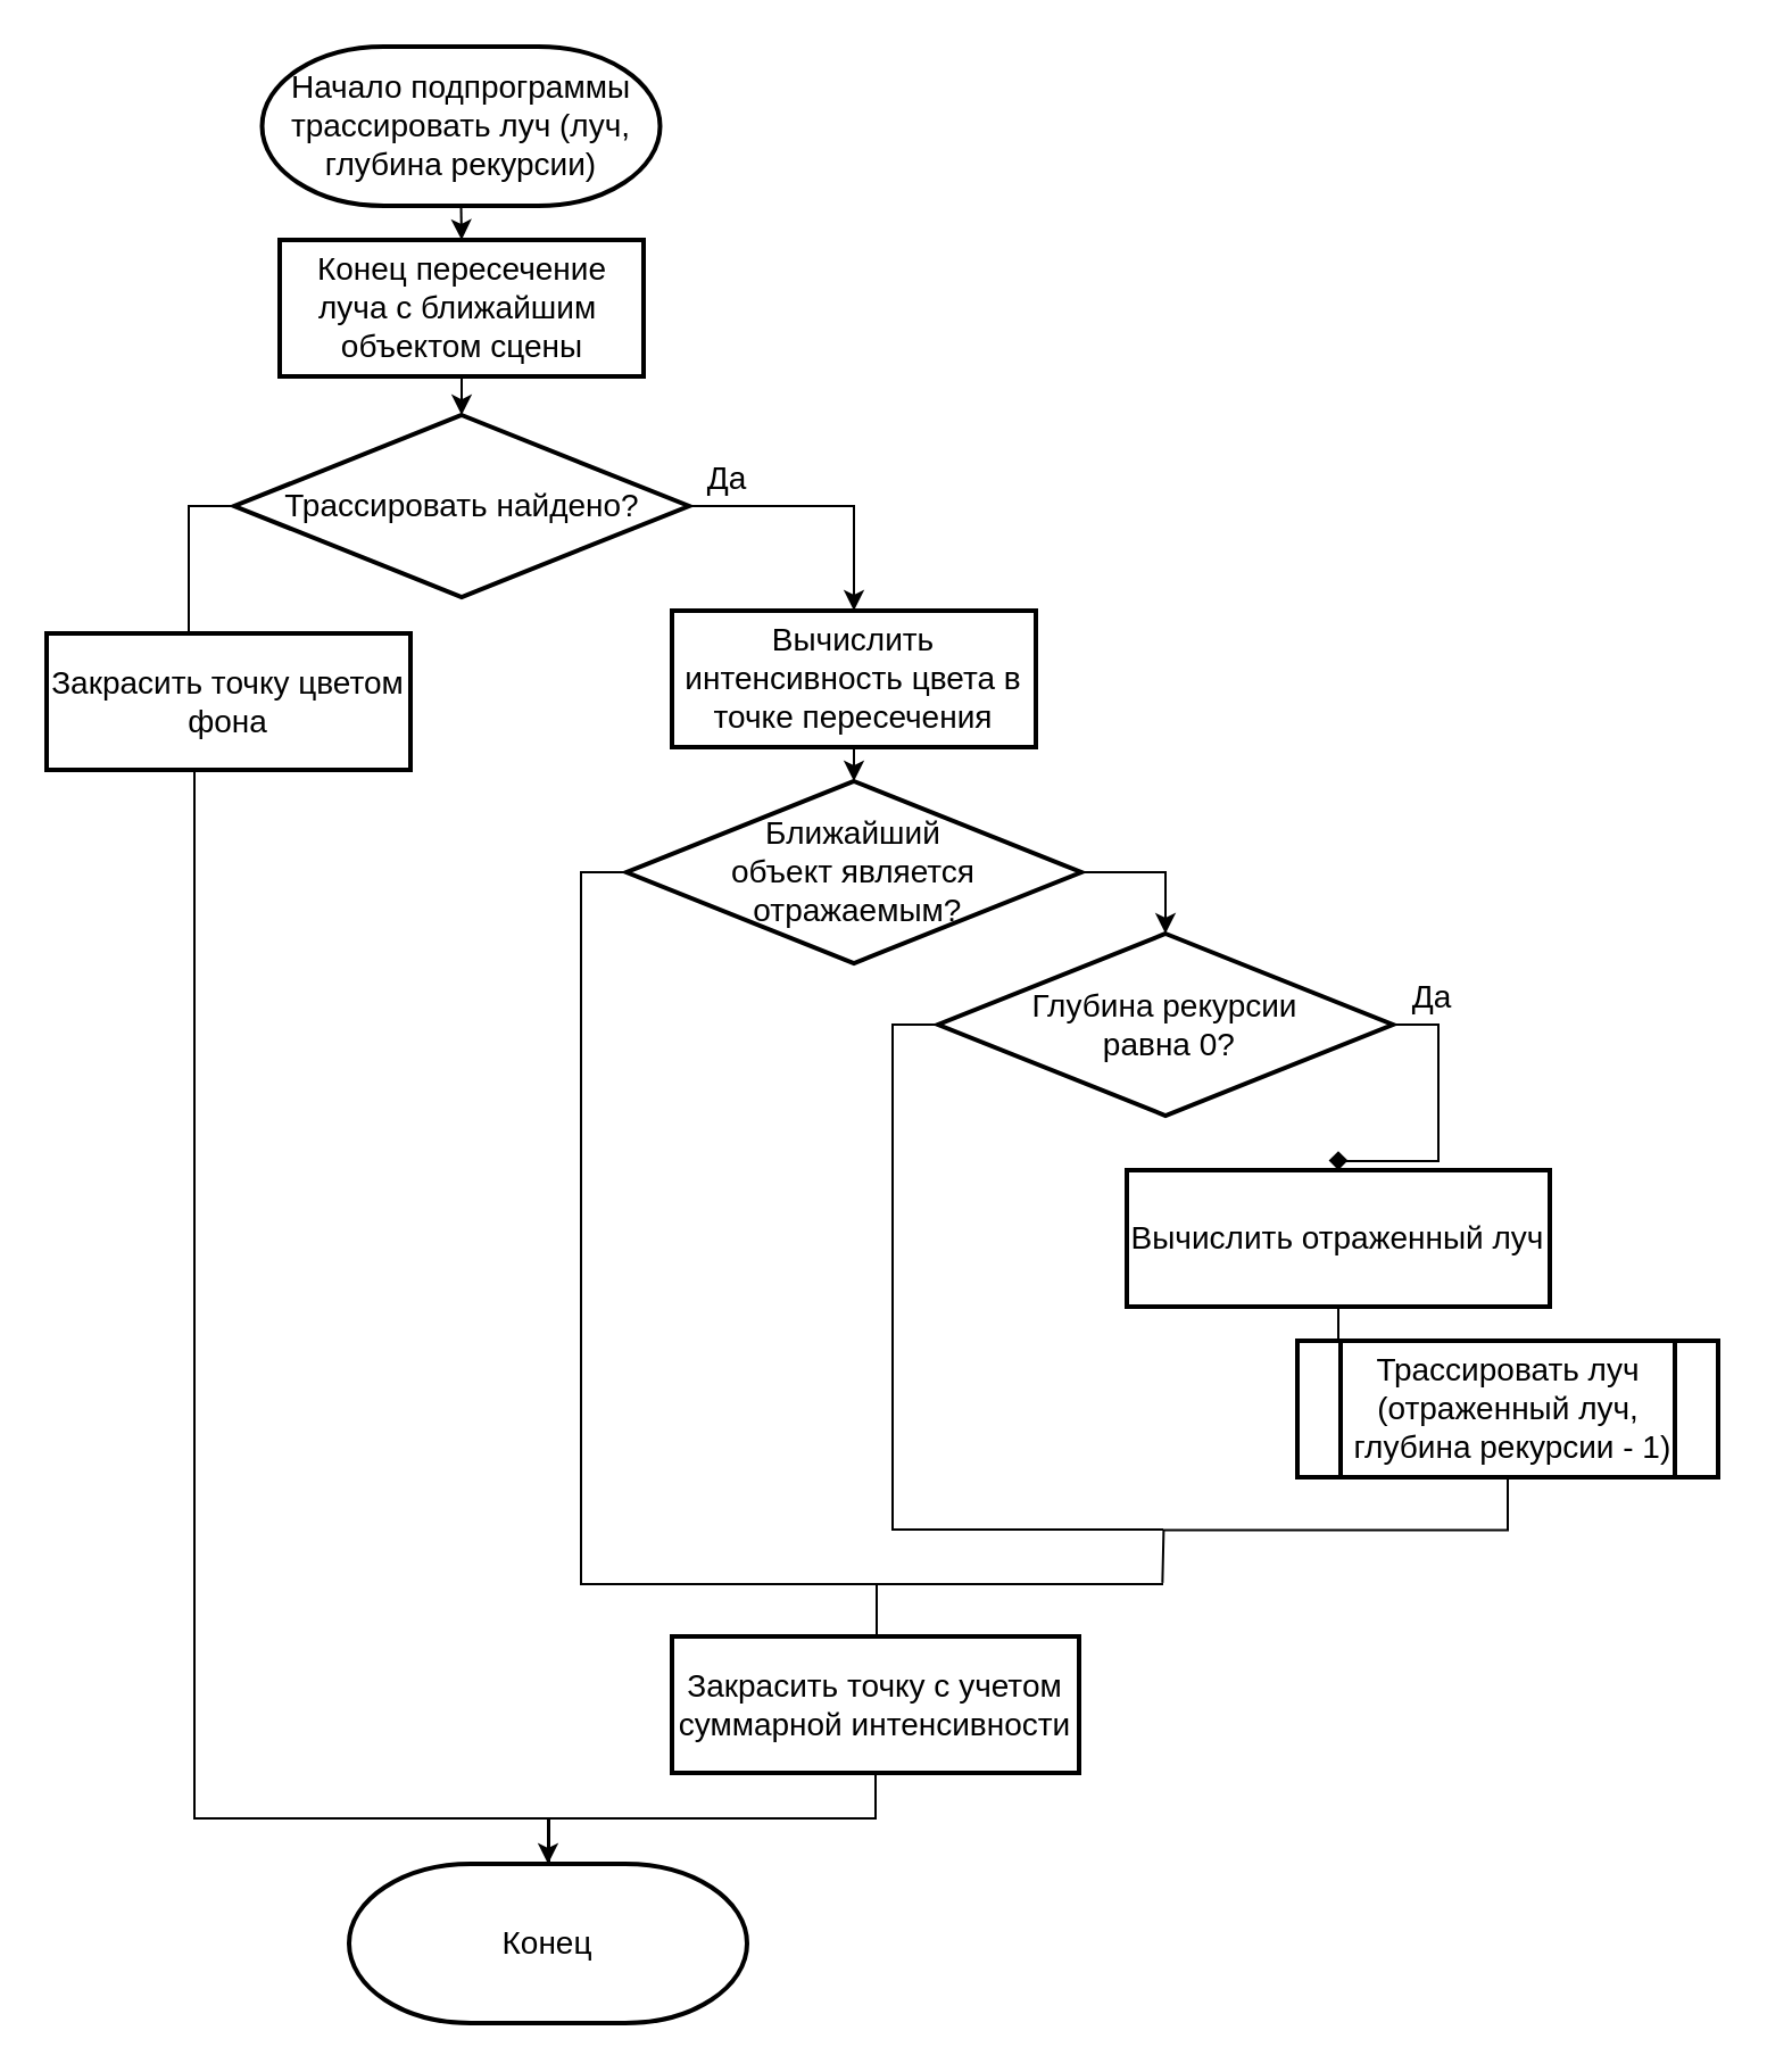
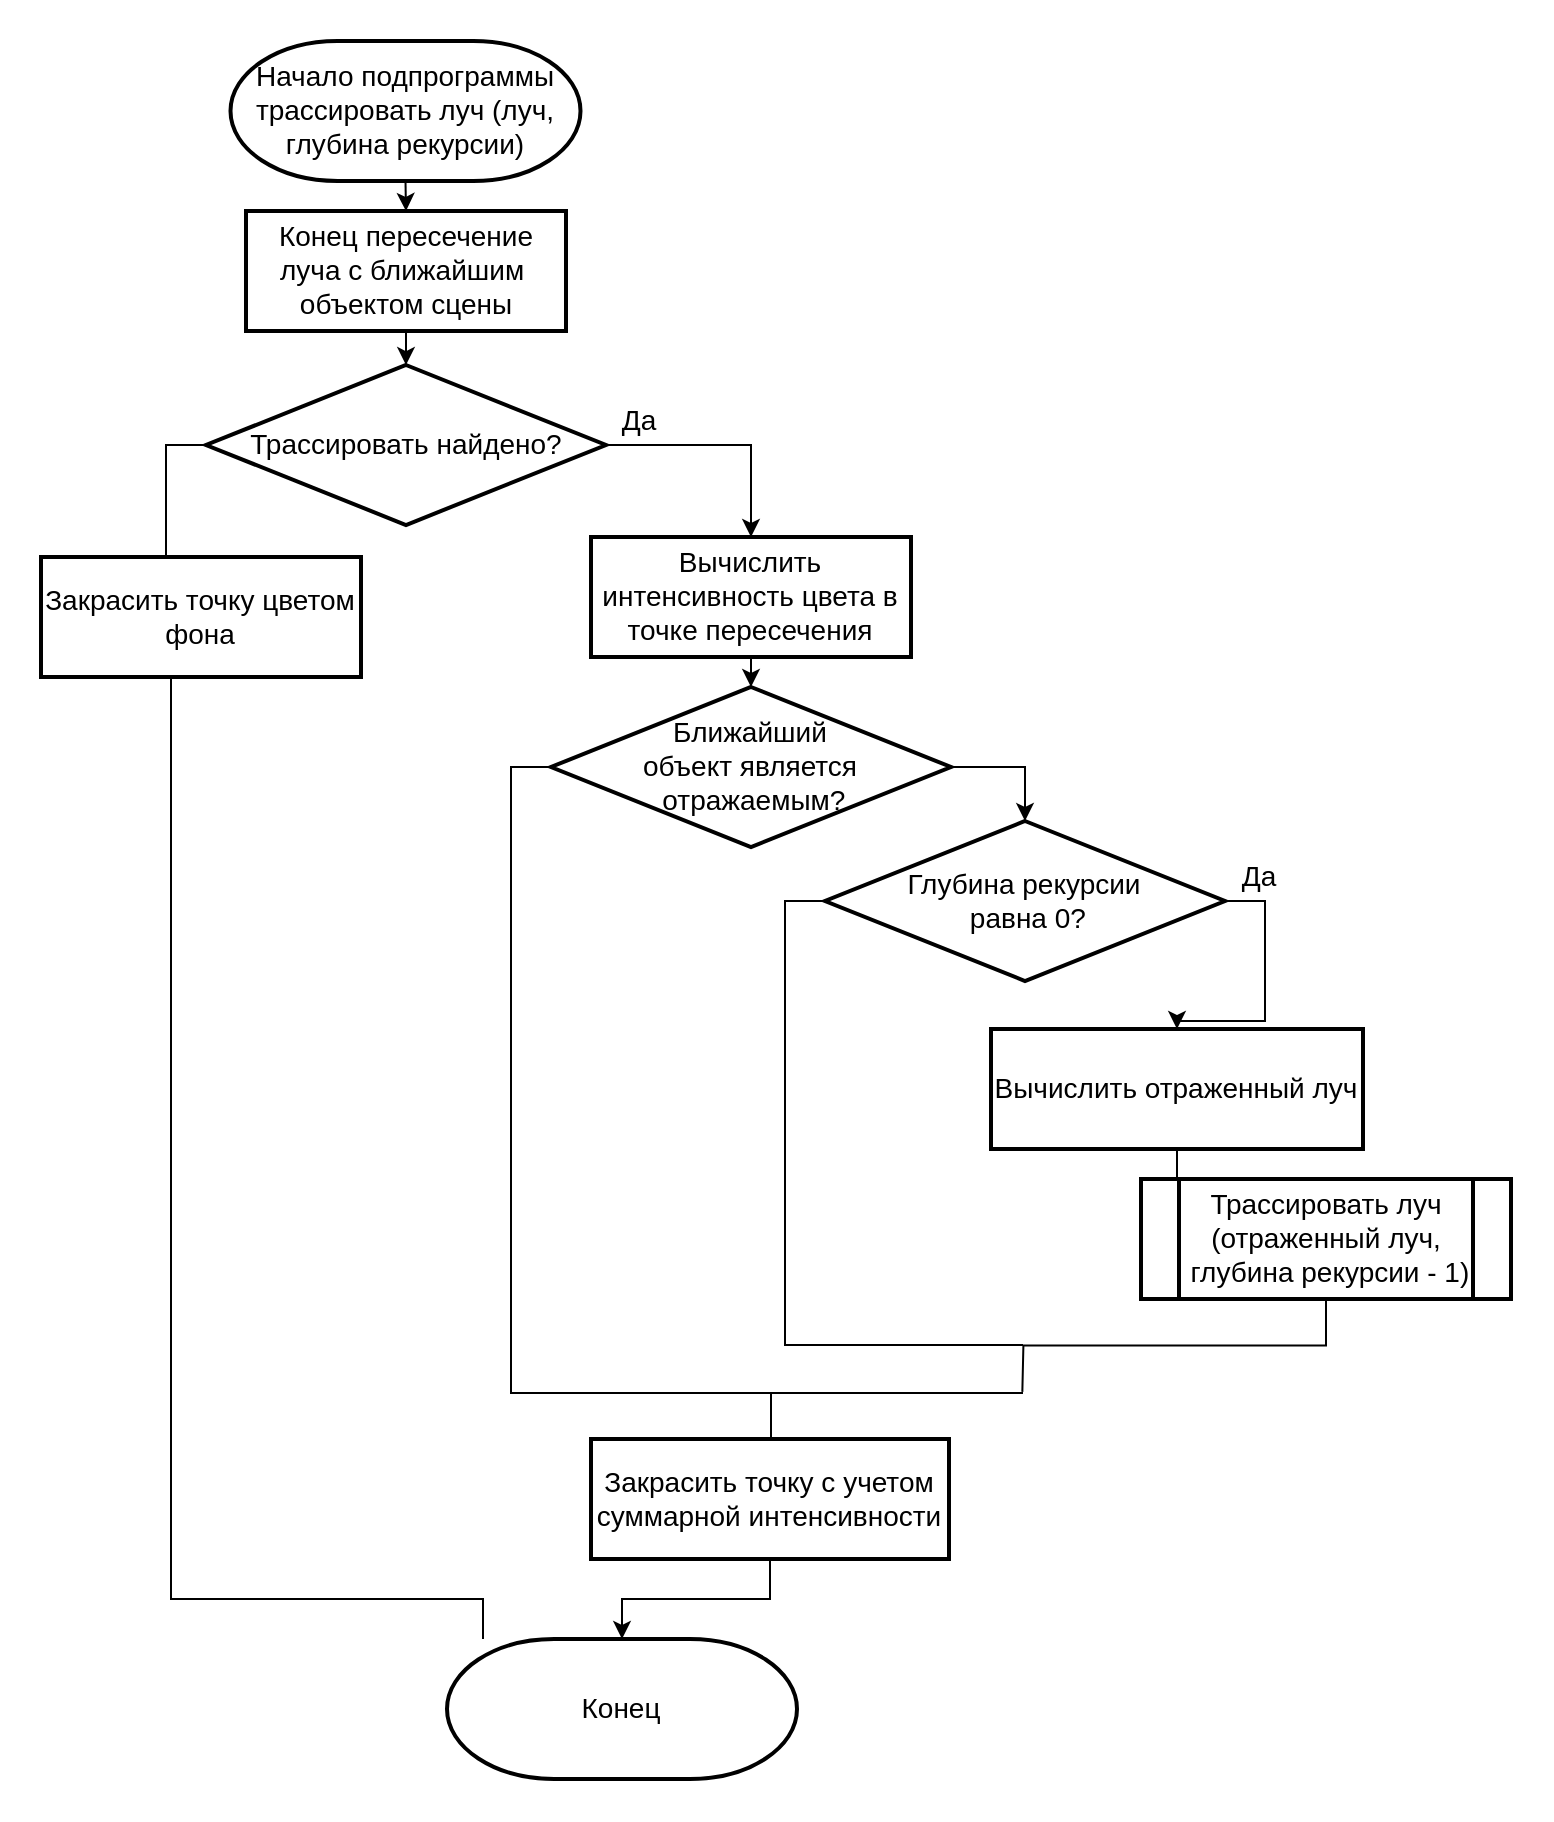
  <mxCell id="0" />
  <mxCell id="1" parent="0" />
  <mxCell id="2" style="edgeStyle=orthogonalEdgeStyle;rounded=0;orthogonalLoop=1;jettySize=auto;html=1;exitX=0.5;exitY=1;exitDx=0;exitDy=0;exitPerimeter=0;entryX=0.5;entryY=0;entryDx=0;entryDy=0;endArrow=classic;endFill=1;" parent="1" source="3" target="5" edge="1"><mxGeometry relative="1" as="geometry" /></mxCell>
  <mxCell id="3" value="&lt;span style=&quot;font-size: 14px&quot;&gt;Начало подпрограммы трассировать луч (луч, глубина рекурсии)&lt;/span&gt;" style="strokeWidth=2;html=1;shape=mxgraph.flowchart.terminator;whiteSpace=wrap;" parent="1" vertex="1"><mxGeometry x="114.75" y="20" width="175" height="70" as="geometry" /></mxCell>
  <mxCell id="4" style="edgeStyle=orthogonalEdgeStyle;rounded=0;orthogonalLoop=1;jettySize=auto;html=1;exitX=0.5;exitY=1;exitDx=0;exitDy=0;entryX=0.5;entryY=0;entryDx=0;entryDy=0;endArrow=classic;endFill=1;" parent="1" source="5" target="9" edge="1"><mxGeometry relative="1" as="geometry" /></mxCell>
  <mxCell id="5" value="&lt;font style=&quot;font-size: 14px&quot;&gt;Конец пересечение луча с ближайшим&amp;nbsp;&lt;br&gt;объектом сцены&lt;br&gt;&lt;/font&gt;" style="whiteSpace=wrap;html=1;strokeWidth=2;" parent="1" vertex="1"><mxGeometry x="122.501" y="104.999" width="160" height="60" as="geometry" /></mxCell>
- <mxCell id="6" value="&lt;span style=&quot;font-size: 14px&quot;&gt;Конец&lt;/span&gt;" style="strokeWidth=2;html=1;shape=mxgraph.flowchart.terminator;whiteSpace=wrap;" parent="1" vertex="1"><mxGeometry x="153.001" y="818.999" width="175" height="70" as="geometry" /></mxCell>
+ <mxCell id="6" value="&lt;span style=&quot;font-size: 14px&quot;&gt;Конец&lt;/span&gt;" style="strokeWidth=2;html=1;shape=mxgraph.flowchart.terminator;whiteSpace=wrap;" parent="1" vertex="1"><mxGeometry x="223.001" y="818.999" width="175" height="70" as="geometry" /></mxCell>
  <mxCell id="7" style="edgeStyle=orthogonalEdgeStyle;rounded=0;orthogonalLoop=1;jettySize=auto;html=1;exitX=0;exitY=0.5;exitDx=0;exitDy=0;" parent="1" source="9" target="20" edge="1"><mxGeometry relative="1" as="geometry" /></mxCell>
  <mxCell id="8" style="edgeStyle=orthogonalEdgeStyle;rounded=0;orthogonalLoop=1;jettySize=auto;html=1;exitX=1;exitY=0.5;exitDx=0;exitDy=0;" parent="1" source="9" target="11" edge="1"><mxGeometry relative="1" as="geometry" /></mxCell>
  <mxCell id="9" value="&lt;font style=&quot;font-size: 14px&quot;&gt;Трассировать найдено?&lt;/font&gt;" style="rhombus;whiteSpace=wrap;html=1;strokeWidth=2;" parent="1" vertex="1"><mxGeometry x="102.502" y="182.003" width="200" height="80" as="geometry" /></mxCell>
  <mxCell id="10" style="edgeStyle=orthogonalEdgeStyle;rounded=0;orthogonalLoop=1;jettySize=auto;html=1;exitX=0.5;exitY=1;exitDx=0;exitDy=0;entryX=0.5;entryY=0;entryDx=0;entryDy=0;endArrow=classic;endFill=1;" parent="1" source="11" target="25" edge="1"><mxGeometry relative="1" as="geometry" /></mxCell>
  <mxCell id="11" value="&lt;font style=&quot;font-size: 14px&quot;&gt;Вычислить интенсивность цвета в точке пересечения&lt;br&gt;&lt;/font&gt;" style="whiteSpace=wrap;html=1;strokeWidth=2;" parent="1" vertex="1"><mxGeometry x="295.001" y="267.999" width="160" height="60" as="geometry" /></mxCell>
- <mxCell id="12" style="edgeStyle=orthogonalEdgeStyle;rounded=0;orthogonalLoop=1;jettySize=auto;html=1;exitX=1;exitY=0.5;exitDx=0;exitDy=0;entryX=0.5;entryY=0;entryDx=0;entryDy=0;endArrow=diamond;endFill=1;" parent="1" source="14" target="16" edge="1"><mxGeometry relative="1" as="geometry" /></mxCell>
+ <mxCell id="12" style="edgeStyle=orthogonalEdgeStyle;rounded=0;orthogonalLoop=1;jettySize=auto;html=1;exitX=1;exitY=0.5;exitDx=0;exitDy=0;entryX=0.5;entryY=0;entryDx=0;entryDy=0;endArrow=classic;endFill=1;" parent="1" source="14" target="16" edge="1"><mxGeometry relative="1" as="geometry" /></mxCell>
  <mxCell id="13" style="edgeStyle=orthogonalEdgeStyle;rounded=0;orthogonalLoop=1;jettySize=auto;html=1;exitX=0;exitY=0.5;exitDx=0;exitDy=0;endArrow=none;endFill=0;" parent="1" source="14" edge="1"><mxGeometry relative="1" as="geometry"><mxPoint x="511" y="672" as="targetPoint" /><Array as="points"><mxPoint x="392" y="450" /><mxPoint x="392" y="672" /></Array></mxGeometry></mxCell>
  <mxCell id="14" value="&lt;font style=&quot;font-size: 14px&quot;&gt;Глубина рекурсии&lt;br&gt;&amp;nbsp;равна 0?&lt;/font&gt;" style="rhombus;whiteSpace=wrap;html=1;strokeWidth=2;" parent="1" vertex="1"><mxGeometry x="412" y="410" width="200" height="80" as="geometry" /></mxCell>
  <mxCell id="15" style="edgeStyle=orthogonalEdgeStyle;rounded=0;orthogonalLoop=1;jettySize=auto;html=1;exitX=0.5;exitY=1;exitDx=0;exitDy=0;entryX=0.5;entryY=0;entryDx=0;entryDy=0;endArrow=classic;endFill=1;" parent="1" source="16" target="27" edge="1"><mxGeometry relative="1" as="geometry" /></mxCell>
  <mxCell id="16" value="&lt;font style=&quot;font-size: 14px&quot;&gt;Вычислить отраженный луч&lt;br&gt;&lt;/font&gt;" style="whiteSpace=wrap;html=1;strokeWidth=2;" parent="1" vertex="1"><mxGeometry x="495" y="514" width="186" height="60" as="geometry" /></mxCell>
  <mxCell id="17" style="edgeStyle=orthogonalEdgeStyle;rounded=0;orthogonalLoop=1;jettySize=auto;html=1;exitX=0.5;exitY=1;exitDx=0;exitDy=0;endArrow=classic;endFill=1;" parent="1" source="18" target="6" edge="1"><mxGeometry relative="1" as="geometry" /></mxCell>
  <mxCell id="18" value="&lt;font style=&quot;font-size: 14px&quot;&gt;Закрасить точку с учетом суммарной интенсивности&lt;br&gt;&lt;/font&gt;" style="whiteSpace=wrap;html=1;strokeWidth=2;" parent="1" vertex="1"><mxGeometry x="295" y="719" width="179" height="60" as="geometry" /></mxCell>
  <mxCell id="19" style="edgeStyle=orthogonalEdgeStyle;rounded=0;orthogonalLoop=1;jettySize=auto;html=1;exitX=0.5;exitY=1;exitDx=0;exitDy=0;endArrow=none;endFill=0;" parent="1" source="20" target="6" edge="1"><mxGeometry relative="1" as="geometry"><Array as="points"><mxPoint x="85" y="799" /><mxPoint x="241" y="799" /></Array></mxGeometry></mxCell>
  <mxCell id="20" value="&lt;font style=&quot;font-size: 14px&quot;&gt;Закрасить точку цветом фона&lt;br&gt;&lt;/font&gt;" style="whiteSpace=wrap;html=1;strokeWidth=2;" parent="1" vertex="1"><mxGeometry x="20.001" y="277.999" width="160" height="60" as="geometry" /></mxCell>
  <mxCell id="21" value="&lt;font style=&quot;font-size: 14px&quot;&gt;Да&lt;/font&gt;" style="text;html=1;align=center;verticalAlign=middle;resizable=0;points=[];autosize=1;" parent="1" vertex="1"><mxGeometry x="305" y="201" width="28" height="17" as="geometry" /></mxCell>
  <mxCell id="22" value="&lt;font style=&quot;font-size: 14px&quot;&gt;Да&lt;/font&gt;" style="text;html=1;align=center;verticalAlign=middle;resizable=0;points=[];autosize=1;" parent="1" vertex="1"><mxGeometry x="615" y="429" width="28" height="17" as="geometry" /></mxCell>
  <mxCell id="23" style="edgeStyle=orthogonalEdgeStyle;rounded=0;orthogonalLoop=1;jettySize=auto;html=1;exitX=1;exitY=0.5;exitDx=0;exitDy=0;entryX=0.5;entryY=0;entryDx=0;entryDy=0;endArrow=classic;endFill=1;" parent="1" source="25" target="14" edge="1"><mxGeometry relative="1" as="geometry" /></mxCell>
  <mxCell id="24" style="edgeStyle=orthogonalEdgeStyle;rounded=0;orthogonalLoop=1;jettySize=auto;html=1;exitX=0;exitY=0.5;exitDx=0;exitDy=0;endArrow=none;endFill=0;" parent="1" source="25" target="18" edge="1"><mxGeometry relative="1" as="geometry"><Array as="points"><mxPoint x="255" y="383" /><mxPoint x="255" y="696" /><mxPoint x="385" y="696" /></Array></mxGeometry></mxCell>
  <mxCell id="25" value="&lt;span style=&quot;font-size: 14px&quot;&gt;Ближайший &lt;br&gt;объект&amp;nbsp;является&lt;br&gt;&amp;nbsp;отражаемым?&lt;br&gt;&lt;/span&gt;" style="rhombus;whiteSpace=wrap;html=1;strokeWidth=2;" parent="1" vertex="1"><mxGeometry x="275" y="343" width="200" height="80" as="geometry" /></mxCell>
  <mxCell id="26" style="edgeStyle=orthogonalEdgeStyle;rounded=0;orthogonalLoop=1;jettySize=auto;html=1;exitX=0.5;exitY=1;exitDx=0;exitDy=0;endArrow=none;endFill=0;" parent="1" source="27" edge="1"><mxGeometry relative="1" as="geometry"><mxPoint x="510.667" y="695.429" as="targetPoint" /></mxGeometry></mxCell>
  <mxCell id="27" value="&lt;font style=&quot;font-size: 14px&quot;&gt;Трассировать луч (отраженный луч,&lt;br&gt;&amp;nbsp;глубина рекурсии - 1)&lt;/font&gt;" style="shape=process;whiteSpace=wrap;html=1;backgroundOutline=1;strokeWidth=2;" parent="1" vertex="1"><mxGeometry x="570" y="589" width="185" height="60" as="geometry" /></mxCell>
  <mxCell id="28" value="" style="endArrow=none;html=1;" parent="1" edge="1"><mxGeometry width="50" height="50" relative="1" as="geometry"><mxPoint x="385" y="696" as="sourcePoint" /><mxPoint x="511" y="696" as="targetPoint" /></mxGeometry></mxCell>
